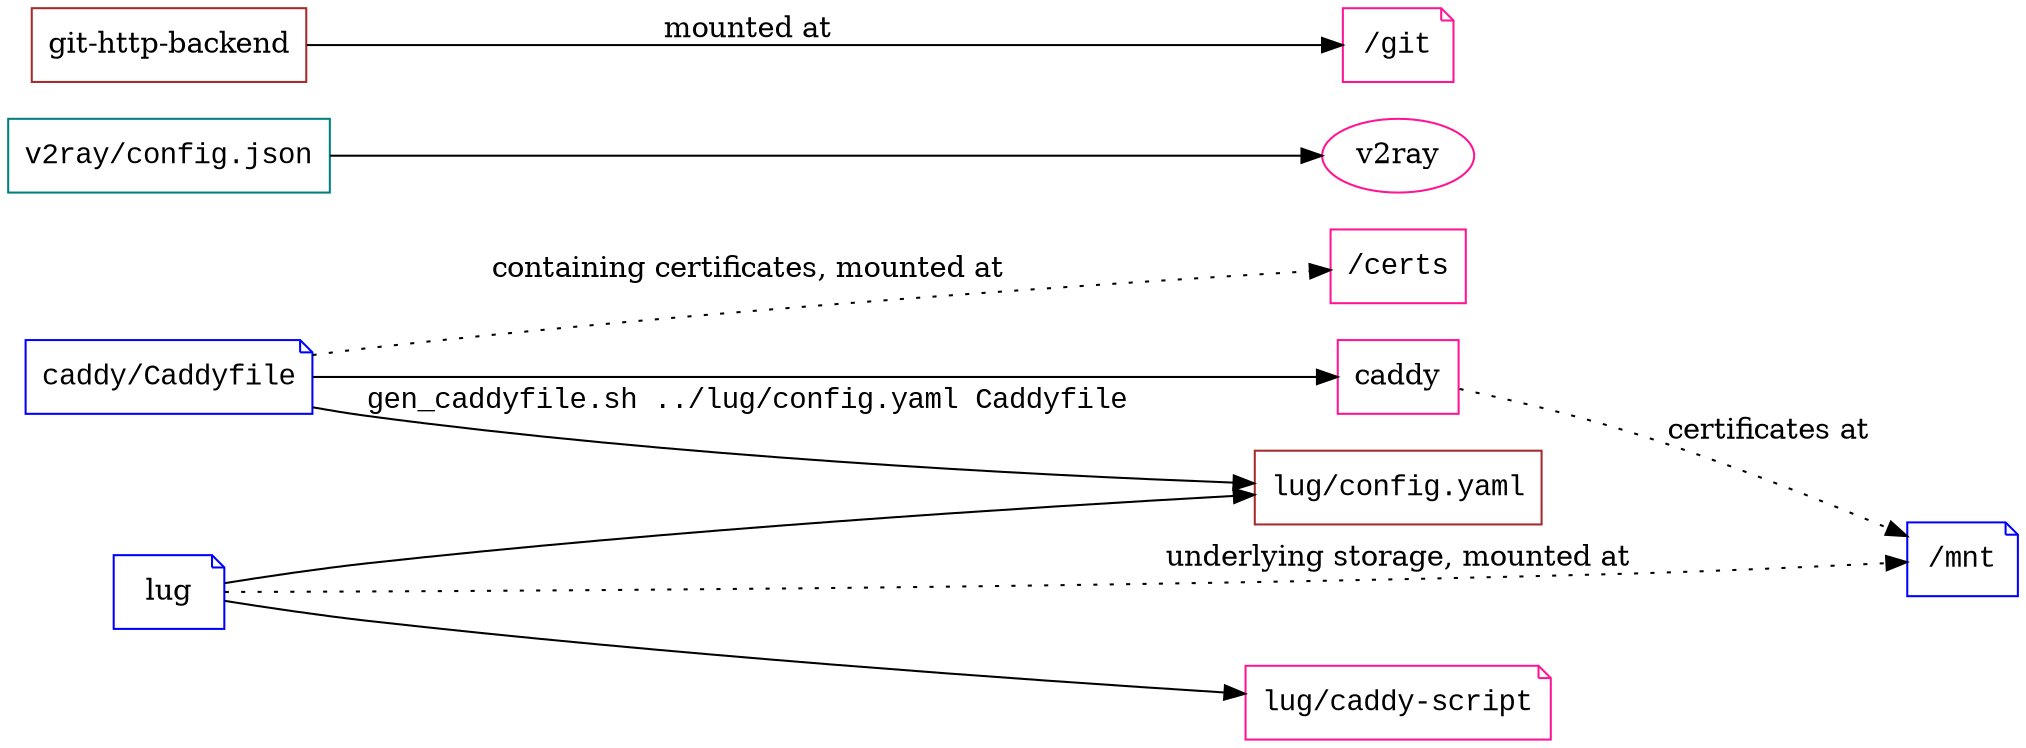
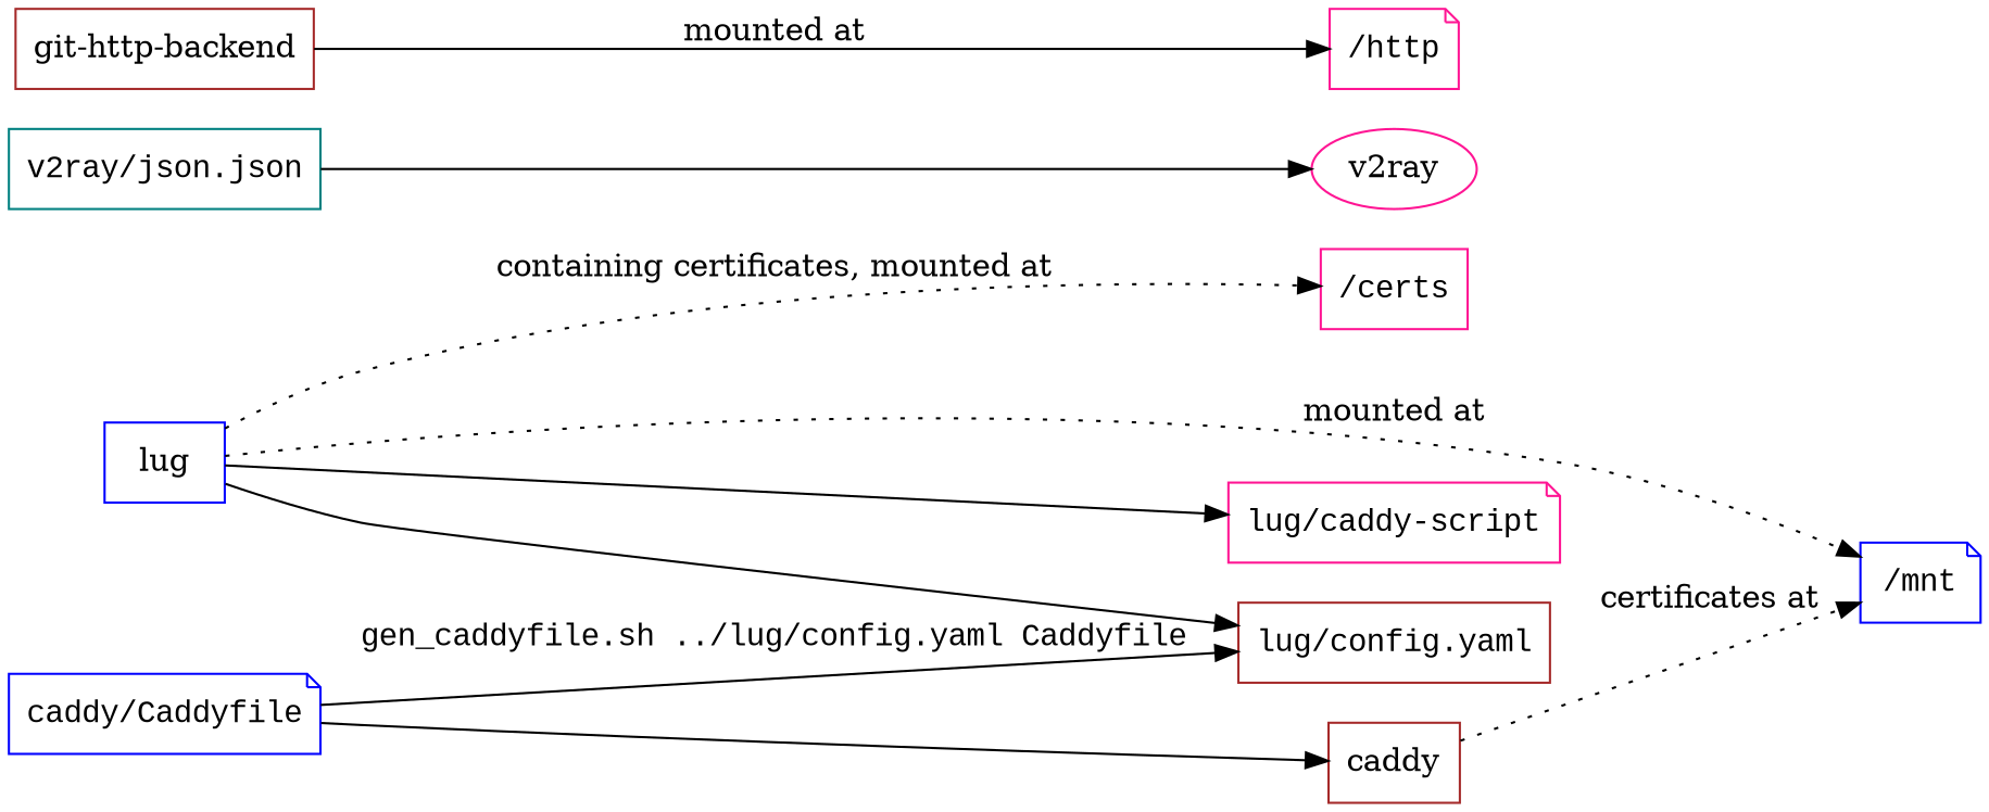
  digraph {
    rankdir=LR
    node [color=deeppink shape=box fontname="Courier New"]
-   lug [color=blue shape=note fontname=""]
+   lug [color=blue fontname=""]
    "lug/config.yaml" [color=brown]
    n3 [label="lug/caddy-script" shape=note]
    "/certs"
    "/mnt" [color=blue shape=note]
-   caddy [fontname=""]
+   caddy [color=brown fontname=""]
    "caddy/Caddyfile" [color=blue shape=note]
    v2ray [shape=ellipse fontname=""]
-   "v2ray/config.json" [color=teal]
+   "v2ray/config.json" [color=teal label="v2ray/json.json"]
    "git-http-backend" [color=brown fontname=""]
-   "/git" [shape=note]
+   "/git" [shape=note label="/http"]
    lug -> "lug/config.yaml"
    lug -> n3
-   "caddy/Caddyfile" -> "/certs" [label="containing certificates, mounted at" style=dotted]
-   lug -> "/mnt" [label="underlying storage, mounted at" style=dotted]
+   lug -> "/certs" [label="containing certificates, mounted at" style=dotted]
+   lug -> "/mnt" [label="mounted at" style=dotted]
    caddy -> "/mnt" [label="certificates at" style=dotted]
    "caddy/Caddyfile" -> "lug/config.yaml" [fontname="Courier New" label="gen_caddyfile.sh ../lug/config.yaml Caddyfile"]
    "caddy/Caddyfile" -> caddy
    "v2ray/config.json" -> v2ray
    "git-http-backend" -> "/git" [label="mounted at" stype=dotted]
  }
